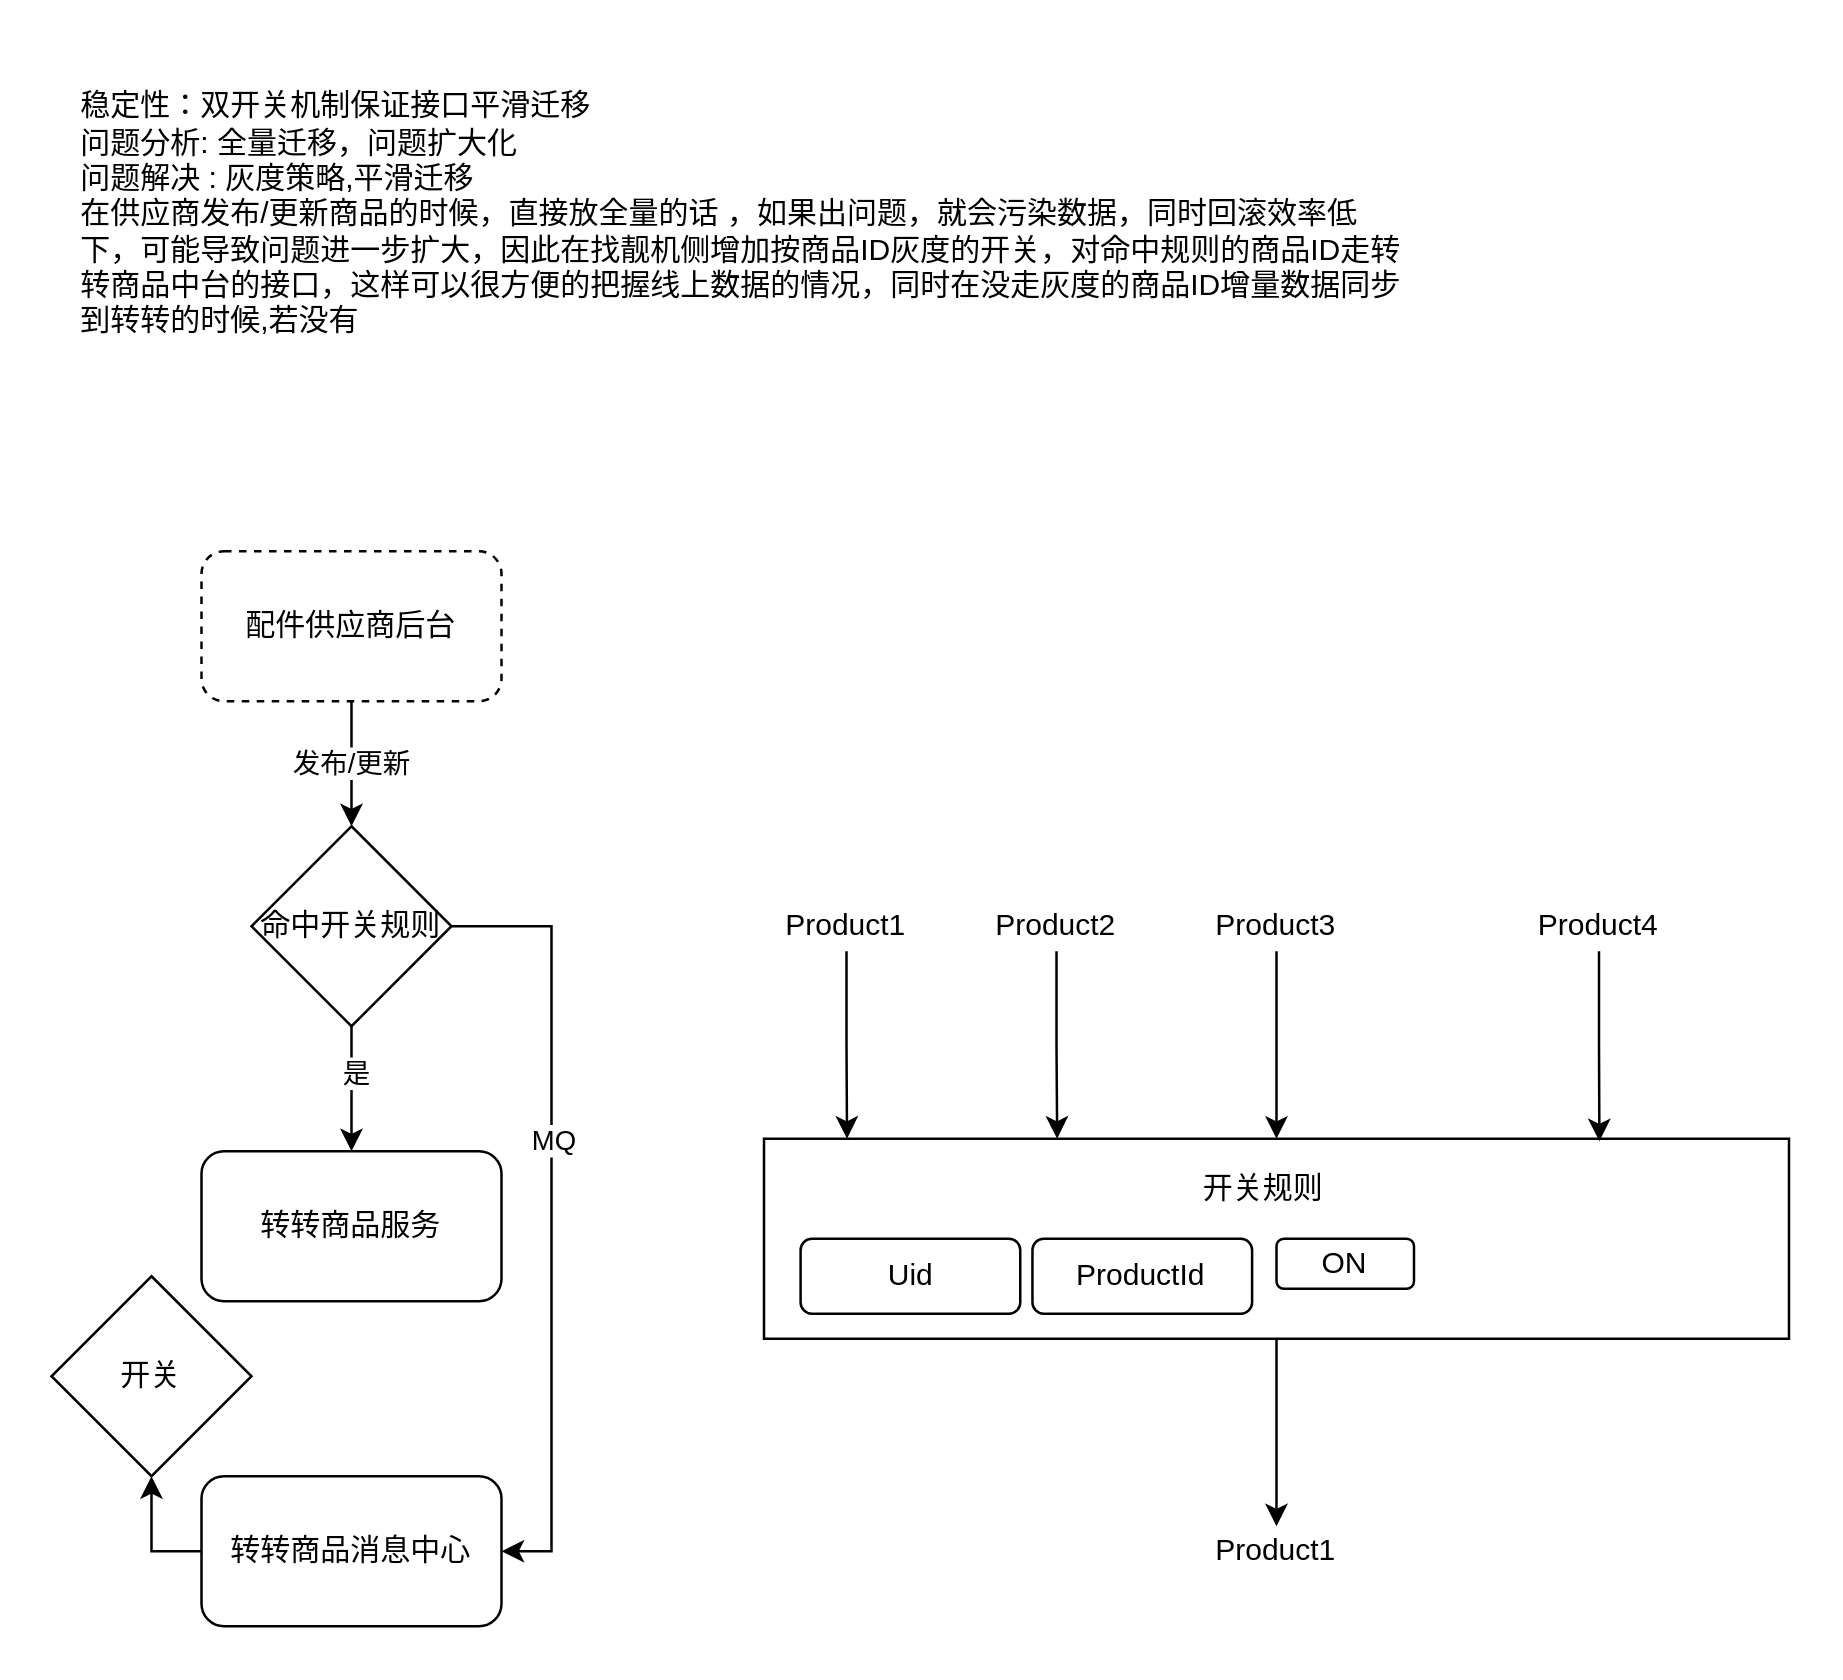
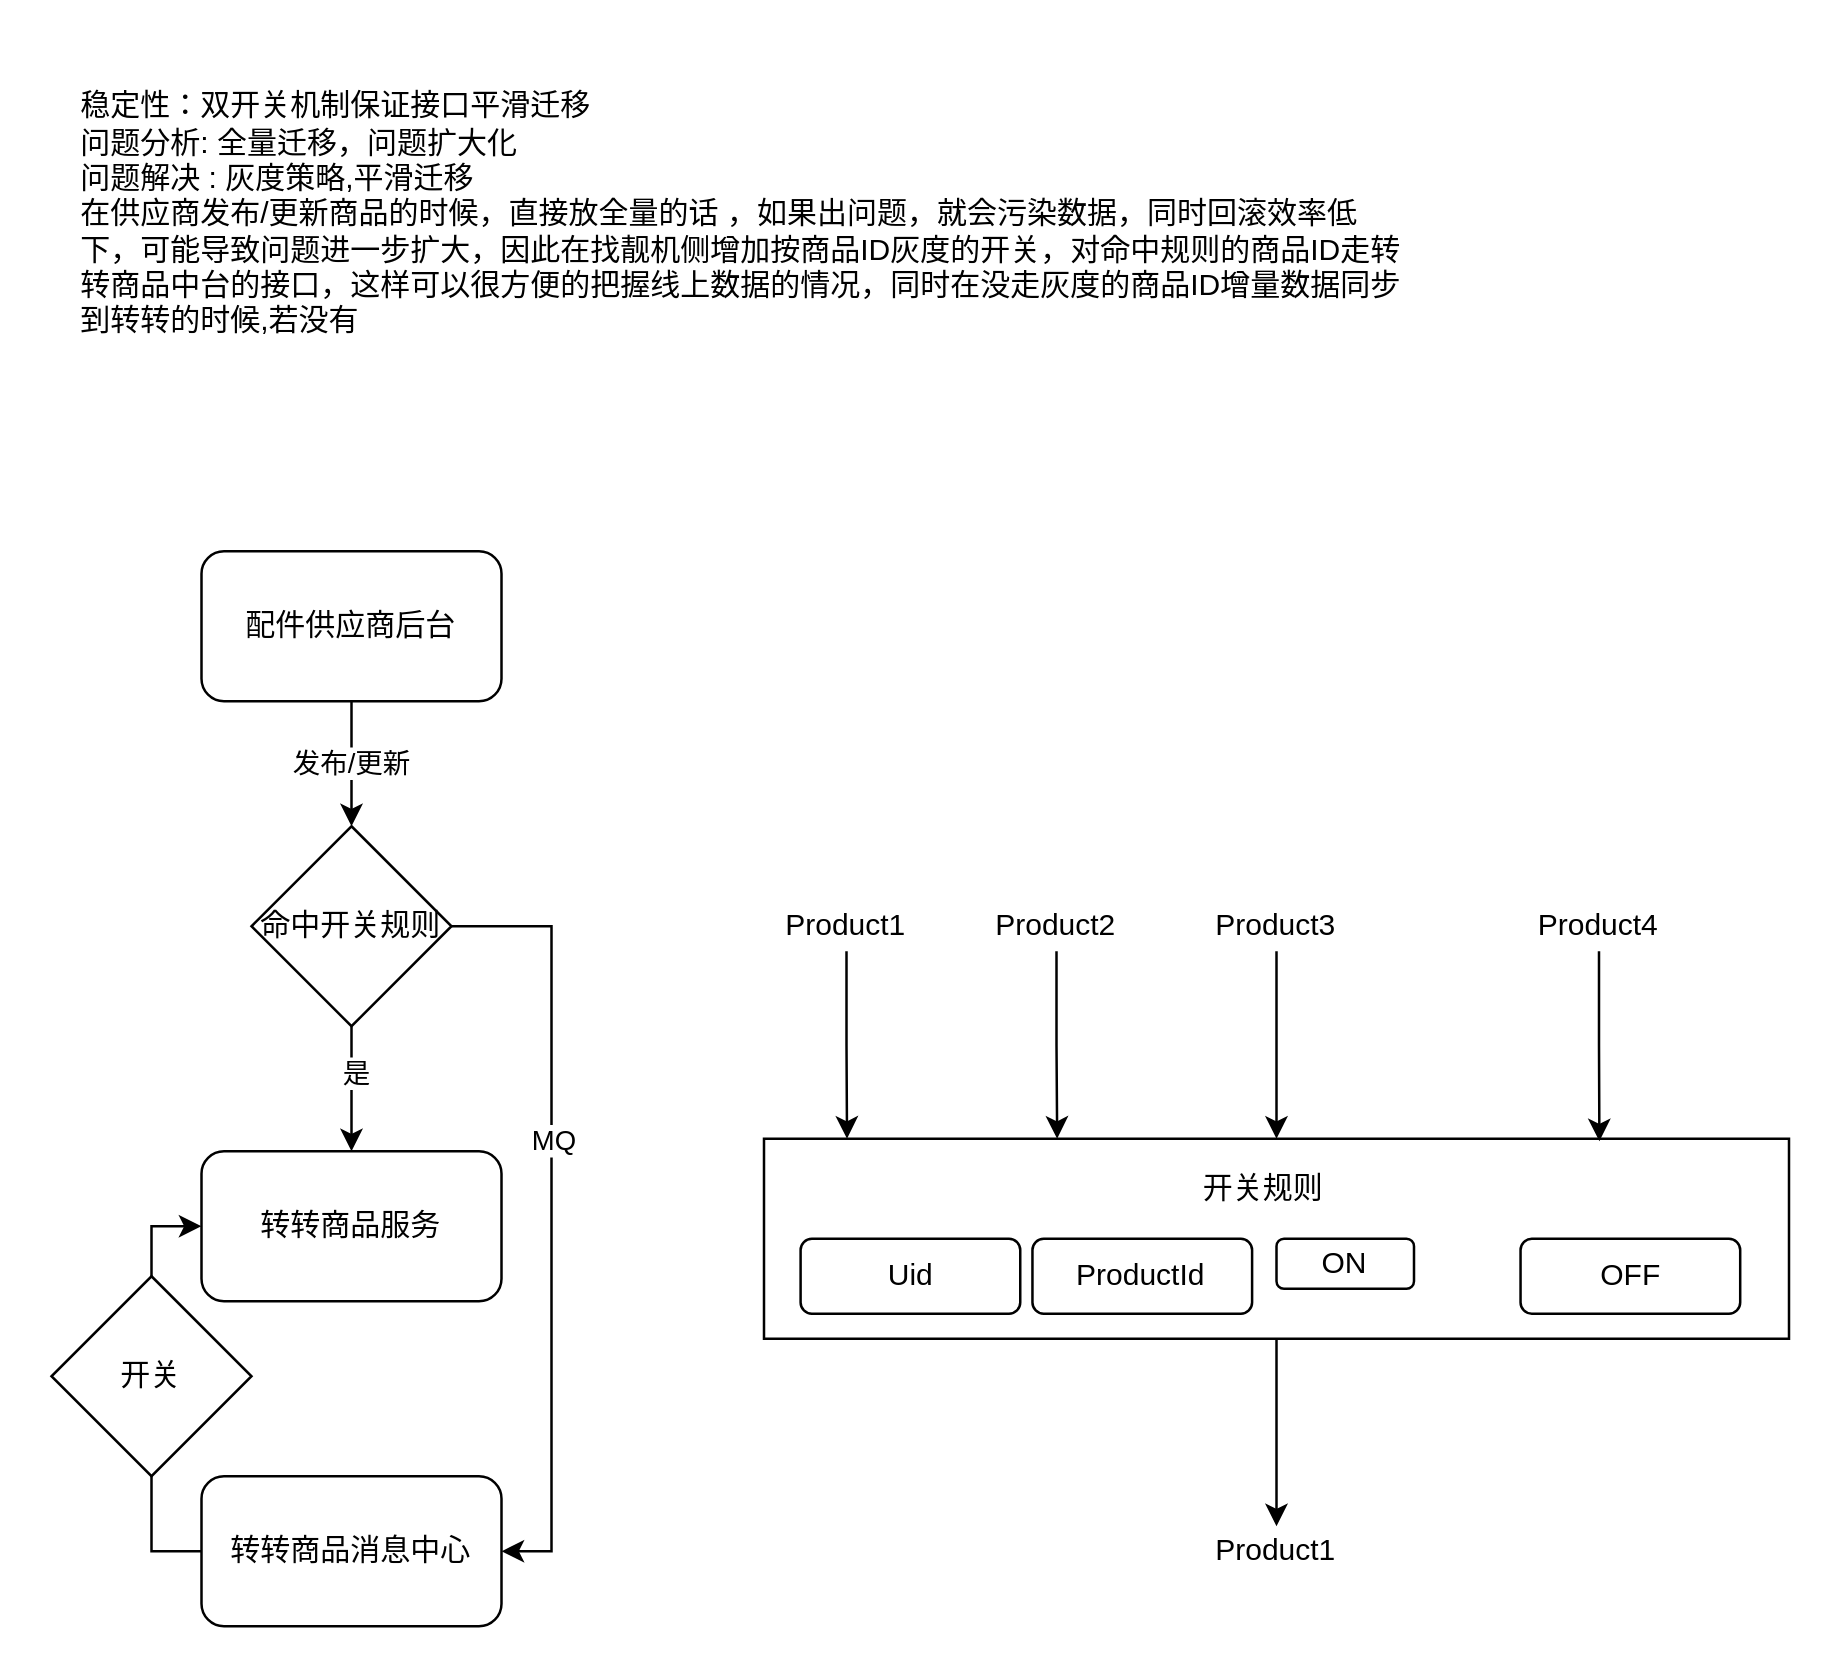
  <mxCell id="0" />
  <mxCell id="1" parent="0" />
  <mxCell id="2" value="稳定性：双开关机制保证接口平滑迁移&lt;br&gt;问题分析: 全量迁移，问题扩大化&lt;br&gt;问题解决 : 灰度策略,平滑迁移&lt;br&gt;在供应商发布/更新商品的时候，直接放全量的话 ，如果出问题，就会污染数据，同时回滚效率低下，可能导致问题进一步扩大，因此在找靓机侧增加按商品ID灰度的开关，对命中规则的商品ID走转转商品中台的接口，这样可以很方便的把握线上数据的情况，同时在没走灰度的商品ID增量数据同步到转转的时候,若没有" style="text;html=1;strokeColor=none;fillColor=none;align=left;verticalAlign=middle;whiteSpace=wrap;rounded=0;" vertex="1" parent="1"><mxGeometry x="30" y="20" width="530" height="130" as="geometry" /></mxCell>
- <mxCell id="3" value="配件供应商后台" style="rounded=1;whiteSpace=wrap;html=1;align=center;dashed=1;" vertex="1" parent="1"><mxGeometry x="80" y="220" width="120" height="60" as="geometry" /></mxCell>
+ <mxCell id="3" value="配件供应商后台" style="rounded=1;whiteSpace=wrap;html=1;align=center;" vertex="1" parent="1"><mxGeometry x="80" y="220" width="120" height="60" as="geometry" /></mxCell>
  <mxCell id="4" value="转转商品服务" style="whiteSpace=wrap;html=1;rounded=1;" vertex="1" parent="1"><mxGeometry x="80" y="460" width="120" height="60" as="geometry" /></mxCell>
  <mxCell id="5" value="发布/更新" style="edgeStyle=orthogonalEdgeStyle;rounded=0;orthogonalLoop=1;jettySize=auto;html=1;" edge="1" parent="1" source="3" target="12"><mxGeometry relative="1" as="geometry"><mxPoint x="140" y="280" as="sourcePoint" /><mxPoint x="140" y="350" as="targetPoint" /></mxGeometry></mxCell>
- <mxCell id="6" style="edgeStyle=orthogonalEdgeStyle;rounded=0;orthogonalLoop=1;jettySize=auto;html=1;exitX=0;exitY=0.5;exitDx=0;exitDy=0;" edge="1" parent="1" source="7" target="13"><mxGeometry relative="1" as="geometry" /></mxCell>
+ <mxCell id="6" style="edgeStyle=orthogonalEdgeStyle;rounded=0;orthogonalLoop=1;jettySize=auto;html=1;exitX=0;exitY=0.5;exitDx=0;exitDy=0;entryX=0;entryY=0.5;entryDx=0;entryDy=0;" edge="1" parent="1" source="7" target="4"><mxGeometry relative="1" as="geometry" /></mxCell>
  <mxCell id="7" value="转转商品消息中心" style="rounded=1;whiteSpace=wrap;html=1;align=center;" vertex="1" parent="1"><mxGeometry x="80" y="590" width="120" height="60" as="geometry" /></mxCell>
  <mxCell id="8" value="" style="edgeStyle=orthogonalEdgeStyle;rounded=0;orthogonalLoop=1;jettySize=auto;html=1;" edge="1" parent="1" source="12" target="4"><mxGeometry relative="1" as="geometry" /></mxCell>
  <mxCell id="9" value="是" style="edgeLabel;html=1;align=center;verticalAlign=middle;resizable=0;points=[];" vertex="1" connectable="0" parent="8"><mxGeometry x="-0.28" y="1" relative="1" as="geometry"><mxPoint as="offset" /></mxGeometry></mxCell>
  <mxCell id="10" style="edgeStyle=orthogonalEdgeStyle;rounded=0;orthogonalLoop=1;jettySize=auto;html=1;exitX=1;exitY=0.5;exitDx=0;exitDy=0;entryX=1;entryY=0.5;entryDx=0;entryDy=0;" edge="1" parent="1" source="12" target="7"><mxGeometry relative="1" as="geometry" /></mxCell>
  <mxCell id="11" value="MQ" style="edgeLabel;html=1;align=center;verticalAlign=middle;resizable=0;points=[];" vertex="1" connectable="0" parent="10"><mxGeometry x="-0.193" relative="1" as="geometry"><mxPoint as="offset" /></mxGeometry></mxCell>
  <mxCell id="12" value="命中开关规则" style="rhombus;whiteSpace=wrap;html=1;align=center;" vertex="1" parent="1"><mxGeometry x="100" y="330" width="80" height="80" as="geometry" /></mxCell>
  <mxCell id="13" value="开关" style="rhombus;whiteSpace=wrap;html=1;align=center;" vertex="1" parent="1"><mxGeometry x="20" y="510" width="80" height="80" as="geometry" /></mxCell>
  <mxCell id="14" value="" style="group" vertex="1" connectable="0" parent="1"><mxGeometry x="305" y="455" width="410" height="80" as="geometry" /></mxCell>
  <mxCell id="15" value="" style="rounded=0;whiteSpace=wrap;html=1;align=center;" vertex="1" parent="14"><mxGeometry width="410" height="80" as="geometry" /></mxCell>
  <mxCell id="16" value="Uid" style="rounded=1;whiteSpace=wrap;html=1;align=center;" vertex="1" parent="14"><mxGeometry x="14.643" y="40" width="87.857" height="30" as="geometry" /></mxCell>
  <mxCell id="17" value="开关规则" style="text;html=1;strokeColor=none;fillColor=none;align=center;verticalAlign=middle;whiteSpace=wrap;rounded=0;" vertex="1" parent="14"><mxGeometry x="165.952" y="10" width="68.333" height="20" as="geometry" /></mxCell>
  <mxCell id="18" value="ProductId" style="rounded=1;whiteSpace=wrap;html=1;align=center;" vertex="1" parent="14"><mxGeometry x="107.381" y="40" width="87.857" height="30" as="geometry" /></mxCell>
  <mxCell id="19" value="ON" style="rounded=1;whiteSpace=wrap;html=1;align=center;" vertex="1" parent="14"><mxGeometry x="205" y="40" width="55" height="20" as="geometry" /></mxCell>
+ <mxCell id="20" value="OFF" style="rounded=1;whiteSpace=wrap;html=1;align=center;" vertex="1" parent="14"><mxGeometry x="302.619" y="40" width="87.857" height="30" as="geometry" /></mxCell>
  <mxCell id="21" style="edgeStyle=orthogonalEdgeStyle;rounded=0;orthogonalLoop=1;jettySize=auto;html=1;exitX=0.5;exitY=1;exitDx=0;exitDy=0;entryX=0.081;entryY=0;entryDx=0;entryDy=0;entryPerimeter=0;" edge="1" parent="1" source="22" target="15"><mxGeometry relative="1" as="geometry" /></mxCell>
  <mxCell id="22" value="Product1" style="text;html=1;strokeColor=none;fillColor=none;align=center;verticalAlign=middle;whiteSpace=wrap;rounded=0;" vertex="1" parent="1"><mxGeometry x="318" y="360" width="40" height="20" as="geometry" /></mxCell>
  <mxCell id="23" style="edgeStyle=orthogonalEdgeStyle;rounded=0;orthogonalLoop=1;jettySize=auto;html=1;exitX=0.5;exitY=1;exitDx=0;exitDy=0;entryX=0.286;entryY=0;entryDx=0;entryDy=0;entryPerimeter=0;" edge="1" parent="1" source="24" target="15"><mxGeometry relative="1" as="geometry" /></mxCell>
  <mxCell id="24" value="Product2" style="text;html=1;strokeColor=none;fillColor=none;align=center;verticalAlign=middle;whiteSpace=wrap;rounded=0;" vertex="1" parent="1"><mxGeometry x="402" y="360" width="40" height="20" as="geometry" /></mxCell>
  <mxCell id="25" style="edgeStyle=orthogonalEdgeStyle;rounded=0;orthogonalLoop=1;jettySize=auto;html=1;exitX=0.5;exitY=1;exitDx=0;exitDy=0;entryX=0.5;entryY=0;entryDx=0;entryDy=0;" edge="1" parent="1" source="26" target="15"><mxGeometry relative="1" as="geometry" /></mxCell>
  <mxCell id="26" value="Product3" style="text;html=1;strokeColor=none;fillColor=none;align=center;verticalAlign=middle;whiteSpace=wrap;rounded=0;" vertex="1" parent="1"><mxGeometry x="490" y="360" width="40" height="20" as="geometry" /></mxCell>
  <mxCell id="27" style="edgeStyle=orthogonalEdgeStyle;rounded=0;orthogonalLoop=1;jettySize=auto;html=1;exitX=0.5;exitY=1;exitDx=0;exitDy=0;entryX=0.815;entryY=0.013;entryDx=0;entryDy=0;entryPerimeter=0;" edge="1" parent="1" source="28" target="15"><mxGeometry relative="1" as="geometry"><mxPoint x="630" y="450" as="targetPoint" /></mxGeometry></mxCell>
  <mxCell id="28" value="Product4" style="text;html=1;strokeColor=none;fillColor=none;align=center;verticalAlign=middle;whiteSpace=wrap;rounded=0;" vertex="1" parent="1"><mxGeometry x="619" y="360" width="40" height="20" as="geometry" /></mxCell>
  <mxCell id="29" style="edgeStyle=orthogonalEdgeStyle;rounded=0;orthogonalLoop=1;jettySize=auto;html=1;exitX=0.5;exitY=1;exitDx=0;exitDy=0;" edge="1" parent="1" source="15"><mxGeometry relative="1" as="geometry"><mxPoint x="510" y="610" as="targetPoint" /></mxGeometry></mxCell>
  <mxCell id="30" value="Product1" style="text;html=1;strokeColor=none;fillColor=none;align=center;verticalAlign=middle;whiteSpace=wrap;rounded=0;" vertex="1" parent="1"><mxGeometry x="490" y="610" width="40" height="20" as="geometry" /></mxCell>
